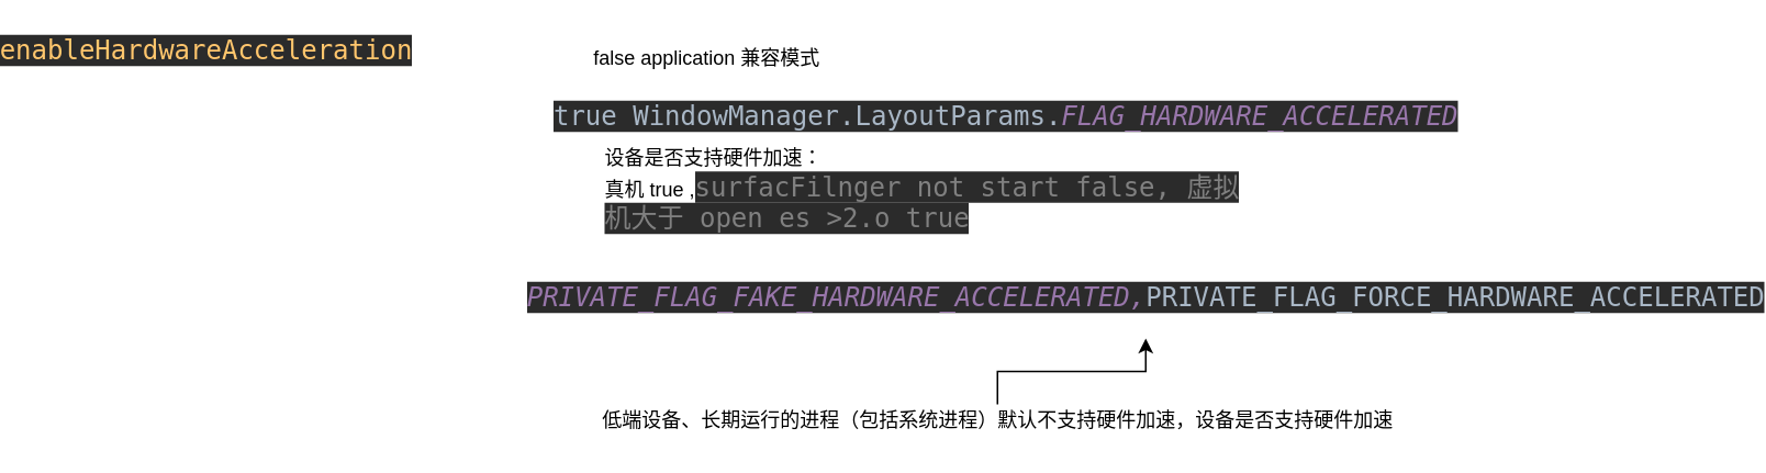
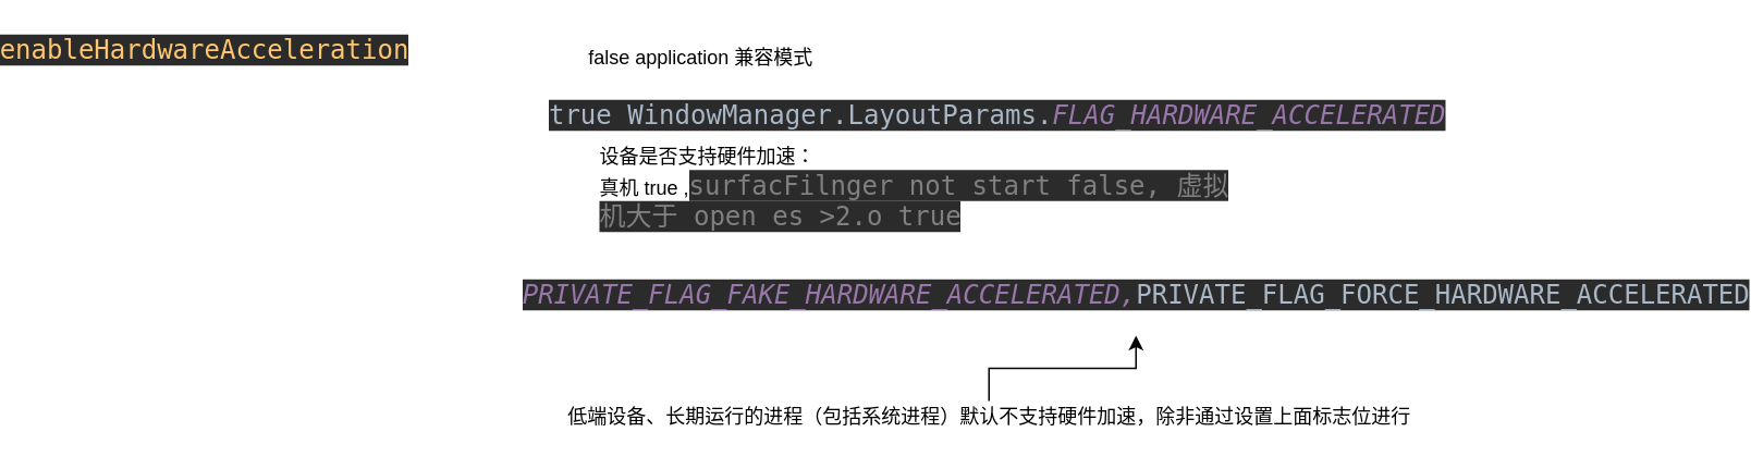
  <mxCell id="0" />
  <mxCell id="1" parent="0" />
  <mxCell id="2" value="&lt;pre style=&quot;background-color: #2b2b2b ; color: #a9b7c6 ; font-family: &amp;#34;consolas&amp;#34; , monospace ; font-size: 12.0pt&quot;&gt;&lt;span style=&quot;color: #ffc66d&quot;&gt;enableHardwareAcceleration&lt;/span&gt;&lt;/pre&gt;" style="text;html=1;strokeColor=none;fillColor=none;align=center;verticalAlign=middle;whiteSpace=wrap;rounded=0;" vertex="1" parent="1"><mxGeometry x="20" y="20" width="40" height="20" as="geometry" /></mxCell>
  <mxCell id="3" value="false application 兼容模式&amp;nbsp;" style="text;html=1;align=center;verticalAlign=middle;resizable=0;points=[];autosize=1;" vertex="1" parent="1"><mxGeometry x="265" y="25" width="160" height="20" as="geometry" /></mxCell>
  <mxCell id="4" value="&lt;pre style=&quot;background-color: #2b2b2b ; color: #a9b7c6 ; font-family: &amp;#34;consolas&amp;#34; , monospace ; font-size: 12.0pt&quot;&gt;true WindowManager.LayoutParams.&lt;span style=&quot;color: #9876aa ; font-style: italic&quot;&gt;FLAG_HARDWARE_ACCELERATED&lt;/span&gt;&lt;/pre&gt;" style="text;html=1;align=center;verticalAlign=middle;resizable=0;points=[];autosize=1;" vertex="1" parent="1"><mxGeometry x="265" y="45" width="520" height="50" as="geometry" /></mxCell>
  <mxCell id="5" value="设备是否支持硬件加速：&lt;br&gt;真机 true ,&lt;font color=&quot;#808080&quot; face=&quot;Consolas, monospace&quot;&gt;&lt;span style=&quot;font-size: 16px ; background-color: rgb(43 , 43 , 43)&quot;&gt;surfacFilnger not start false, 虚拟机大于 open es &amp;gt;2.o true&lt;/span&gt;&lt;/font&gt;" style="text;html=1;strokeColor=none;fillColor=none;align=left;verticalAlign=middle;whiteSpace=wrap;rounded=0;" vertex="1" parent="1"><mxGeometry x="280" y="105" width="400" height="20" as="geometry" /></mxCell>
  <mxCell id="6" value="&lt;pre style=&quot;background-color: #2b2b2b ; color: #a9b7c6 ; font-family: &amp;#34;consolas&amp;#34; , monospace ; font-size: 12.0pt&quot;&gt;&lt;span style=&quot;color: #9876aa ; font-style: italic&quot;&gt;PRIVATE_FLAG_FAKE_HARDWARE_ACCELERATED,&lt;/span&gt;PRIVATE_FLAG_FORCE_HARDWARE_ACCELERATED&lt;/pre&gt;" style="text;html=1;align=center;verticalAlign=middle;resizable=0;points=[];autosize=1;" vertex="1" parent="1"><mxGeometry x="260" y="155" width="700" height="50" as="geometry" /></mxCell>
  <mxCell id="7" style="edgeStyle=orthogonalEdgeStyle;rounded=0;orthogonalLoop=1;jettySize=auto;html=1;" edge="1" parent="1" source="8" target="6"><mxGeometry relative="1" as="geometry" /></mxCell>
- <mxCell id="8" value="低端设备、长期运行的进程（包括系统进程）默认不支持硬件加速，设备是否支持硬件加速" style="text;html=1;align=center;verticalAlign=middle;resizable=0;points=[];autosize=1;" vertex="1" parent="1"><mxGeometry x="255" y="245" width="530" height="20" as="geometry" /></mxCell>
+ <mxCell id="8" value="低端设备、长期运行的进程（包括系统进程）默认不支持硬件加速，除非通过设置上面标志位进行" style="text;html=1;align=center;verticalAlign=middle;resizable=0;points=[];autosize=1;" vertex="1" parent="1"><mxGeometry x="255" y="245" width="530" height="20" as="geometry" /></mxCell>
